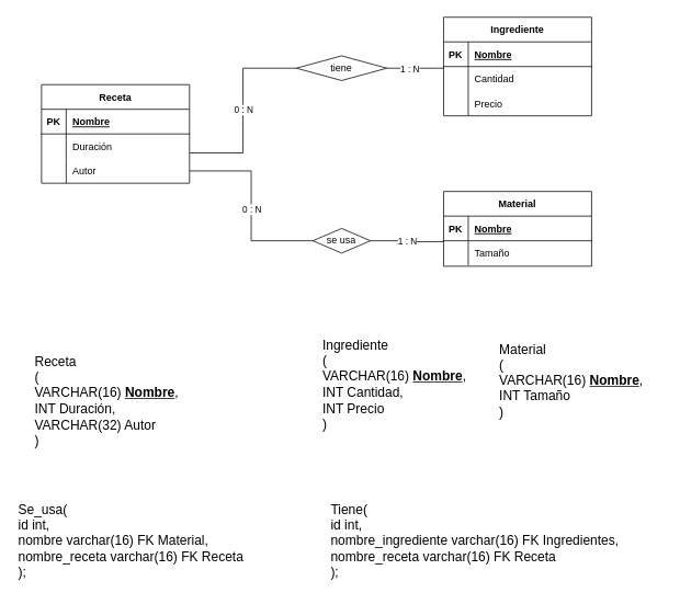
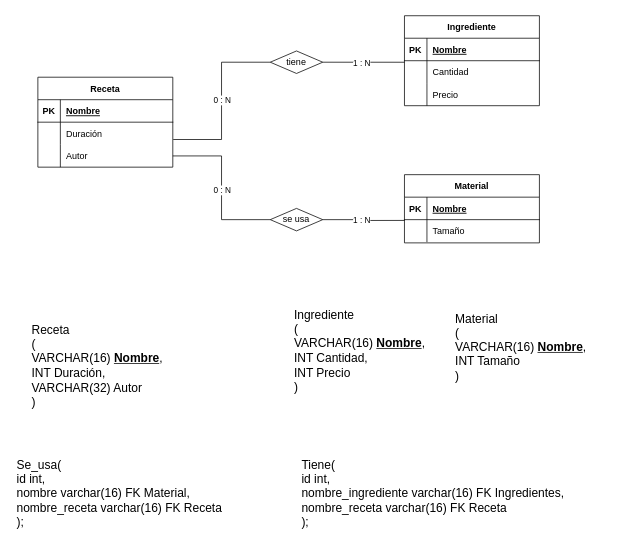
  <mxCell id="0" />
  <mxCell id="1" parent="0" />
  <mxCell id="2" value="Ingrediente" style="shape=table;startSize=30;container=1;collapsible=1;childLayout=tableLayout;fixedRows=1;rowLines=0;fontStyle=1;align=center;resizeLast=1;strokeColor=default;" parent="1" vertex="1"><mxGeometry x="539" y="20" width="180" height="120" as="geometry" /></mxCell>
  <mxCell id="3" value="" style="shape=tableRow;horizontal=0;startSize=0;swimlaneHead=0;swimlaneBody=0;fillColor=none;collapsible=0;dropTarget=0;points=[[0,0.5],[1,0.5]];portConstraint=eastwest;top=0;left=0;right=0;bottom=1;strokeColor=default;" parent="2" vertex="1"><mxGeometry y="30" width="180" height="30" as="geometry" /></mxCell>
  <mxCell id="4" value="PK" style="shape=partialRectangle;connectable=0;fillColor=none;top=0;left=0;bottom=0;right=0;fontStyle=1;overflow=hidden;strokeColor=default;" parent="3" vertex="1"><mxGeometry width="30" height="30" as="geometry"><mxRectangle width="30" height="30" as="alternateBounds" /></mxGeometry></mxCell>
  <mxCell id="5" value="Nombre" style="shape=partialRectangle;connectable=0;fillColor=none;top=0;left=0;bottom=0;right=0;align=left;spacingLeft=6;fontStyle=5;overflow=hidden;strokeColor=default;" parent="3" vertex="1"><mxGeometry x="30" width="150" height="30" as="geometry"><mxRectangle width="150" height="30" as="alternateBounds" /></mxGeometry></mxCell>
  <mxCell id="6" value="" style="shape=tableRow;horizontal=0;startSize=0;swimlaneHead=0;swimlaneBody=0;fillColor=none;collapsible=0;dropTarget=0;points=[[0,0.5],[1,0.5]];portConstraint=eastwest;top=0;left=0;right=0;bottom=0;strokeColor=default;" parent="2" vertex="1"><mxGeometry y="60" width="180" height="30" as="geometry" /></mxCell>
  <mxCell id="7" value="" style="shape=partialRectangle;connectable=0;fillColor=none;top=0;left=0;bottom=0;right=0;editable=1;overflow=hidden;strokeColor=default;" parent="6" vertex="1"><mxGeometry width="30" height="30" as="geometry"><mxRectangle width="30" height="30" as="alternateBounds" /></mxGeometry></mxCell>
  <mxCell id="8" value="Cantidad" style="shape=partialRectangle;connectable=0;fillColor=none;top=0;left=0;bottom=0;right=0;align=left;spacingLeft=6;overflow=hidden;strokeColor=default;" parent="6" vertex="1"><mxGeometry x="30" width="150" height="30" as="geometry"><mxRectangle width="150" height="30" as="alternateBounds" /></mxGeometry></mxCell>
  <mxCell id="9" value="" style="shape=tableRow;horizontal=0;startSize=0;swimlaneHead=0;swimlaneBody=0;fillColor=none;collapsible=0;dropTarget=0;points=[[0,0.5],[1,0.5]];portConstraint=eastwest;top=0;left=0;right=0;bottom=0;strokeColor=default;" parent="2" vertex="1"><mxGeometry y="90" width="180" height="30" as="geometry" /></mxCell>
  <mxCell id="10" value="" style="shape=partialRectangle;connectable=0;fillColor=none;top=0;left=0;bottom=0;right=0;editable=1;overflow=hidden;strokeColor=default;" parent="9" vertex="1"><mxGeometry width="30" height="30" as="geometry"><mxRectangle width="30" height="30" as="alternateBounds" /></mxGeometry></mxCell>
  <mxCell id="11" value="Precio" style="shape=partialRectangle;connectable=0;fillColor=none;top=0;left=0;bottom=0;right=0;align=left;spacingLeft=6;overflow=hidden;strokeColor=default;" parent="9" vertex="1"><mxGeometry x="30" width="150" height="30" as="geometry"><mxRectangle width="150" height="30" as="alternateBounds" /></mxGeometry></mxCell>
  <mxCell id="12" value="Receta" style="shape=table;startSize=30;container=1;collapsible=1;childLayout=tableLayout;fixedRows=1;rowLines=0;fontStyle=1;align=center;resizeLast=1;strokeColor=default;" parent="1" vertex="1"><mxGeometry x="50" y="102" width="180" height="120" as="geometry" /></mxCell>
  <mxCell id="13" value="" style="shape=tableRow;horizontal=0;startSize=0;swimlaneHead=0;swimlaneBody=0;fillColor=none;collapsible=0;dropTarget=0;points=[[0,0.5],[1,0.5]];portConstraint=eastwest;top=0;left=0;right=0;bottom=1;strokeColor=default;" parent="12" vertex="1"><mxGeometry y="30" width="180" height="30" as="geometry" /></mxCell>
  <mxCell id="14" value="PK" style="shape=partialRectangle;connectable=0;fillColor=none;top=0;left=0;bottom=0;right=0;fontStyle=1;overflow=hidden;strokeColor=default;" parent="13" vertex="1"><mxGeometry width="30" height="30" as="geometry"><mxRectangle width="30" height="30" as="alternateBounds" /></mxGeometry></mxCell>
  <mxCell id="15" value="Nombre" style="shape=partialRectangle;connectable=0;fillColor=none;top=0;left=0;bottom=0;right=0;align=left;spacingLeft=6;fontStyle=5;overflow=hidden;strokeColor=default;" parent="13" vertex="1"><mxGeometry x="30" width="150" height="30" as="geometry"><mxRectangle width="150" height="30" as="alternateBounds" /></mxGeometry></mxCell>
  <mxCell id="16" value="" style="shape=tableRow;horizontal=0;startSize=0;swimlaneHead=0;swimlaneBody=0;fillColor=none;collapsible=0;dropTarget=0;points=[[0,0.5],[1,0.5]];portConstraint=eastwest;top=0;left=0;right=0;bottom=0;strokeColor=default;" parent="12" vertex="1"><mxGeometry y="60" width="180" height="30" as="geometry" /></mxCell>
  <mxCell id="17" value="" style="shape=partialRectangle;connectable=0;fillColor=none;top=0;left=0;bottom=0;right=0;editable=1;overflow=hidden;strokeColor=default;" parent="16" vertex="1"><mxGeometry width="30" height="30" as="geometry"><mxRectangle width="30" height="30" as="alternateBounds" /></mxGeometry></mxCell>
  <mxCell id="18" value="Duración" style="shape=partialRectangle;connectable=0;fillColor=none;top=0;left=0;bottom=0;right=0;align=left;spacingLeft=6;overflow=hidden;strokeColor=default;" parent="16" vertex="1"><mxGeometry x="30" width="150" height="30" as="geometry"><mxRectangle width="150" height="30" as="alternateBounds" /></mxGeometry></mxCell>
  <mxCell id="19" value="" style="shape=tableRow;horizontal=0;startSize=0;swimlaneHead=0;swimlaneBody=0;fillColor=none;collapsible=0;dropTarget=0;points=[[0,0.5],[1,0.5]];portConstraint=eastwest;top=0;left=0;right=0;bottom=0;strokeColor=default;" parent="12" vertex="1"><mxGeometry y="90" width="180" height="30" as="geometry" /></mxCell>
  <mxCell id="20" value="" style="shape=partialRectangle;connectable=0;fillColor=none;top=0;left=0;bottom=0;right=0;editable=1;overflow=hidden;strokeColor=default;" parent="19" vertex="1"><mxGeometry width="30" height="30" as="geometry"><mxRectangle width="30" height="30" as="alternateBounds" /></mxGeometry></mxCell>
  <mxCell id="21" value="Autor" style="shape=partialRectangle;connectable=0;fillColor=none;top=0;left=0;bottom=0;right=0;align=left;spacingLeft=6;overflow=hidden;strokeColor=default;" parent="19" vertex="1"><mxGeometry x="30" width="150" height="30" as="geometry"><mxRectangle width="150" height="30" as="alternateBounds" /></mxGeometry></mxCell>
  <mxCell id="22" value="Material" style="shape=table;startSize=30;container=1;collapsible=1;childLayout=tableLayout;fixedRows=1;rowLines=0;fontStyle=1;align=center;resizeLast=1;strokeColor=default;" parent="1" vertex="1"><mxGeometry x="539" y="232" width="180" height="91" as="geometry" /></mxCell>
  <mxCell id="23" value="" style="shape=tableRow;horizontal=0;startSize=0;swimlaneHead=0;swimlaneBody=0;fillColor=none;collapsible=0;dropTarget=0;points=[[0,0.5],[1,0.5]];portConstraint=eastwest;top=0;left=0;right=0;bottom=1;strokeColor=default;" parent="22" vertex="1"><mxGeometry y="30" width="180" height="30" as="geometry" /></mxCell>
  <mxCell id="24" value="PK" style="shape=partialRectangle;connectable=0;fillColor=none;top=0;left=0;bottom=0;right=0;fontStyle=1;overflow=hidden;strokeColor=default;" parent="23" vertex="1"><mxGeometry width="30" height="30" as="geometry"><mxRectangle width="30" height="30" as="alternateBounds" /></mxGeometry></mxCell>
  <mxCell id="25" value="Nombre" style="shape=partialRectangle;connectable=0;fillColor=none;top=0;left=0;bottom=0;right=0;align=left;spacingLeft=6;fontStyle=5;overflow=hidden;strokeColor=default;" parent="23" vertex="1"><mxGeometry x="30" width="150" height="30" as="geometry"><mxRectangle width="150" height="30" as="alternateBounds" /></mxGeometry></mxCell>
  <mxCell id="26" value="" style="shape=tableRow;horizontal=0;startSize=0;swimlaneHead=0;swimlaneBody=0;fillColor=none;collapsible=0;dropTarget=0;points=[[0,0.5],[1,0.5]];portConstraint=eastwest;top=0;left=0;right=0;bottom=0;strokeColor=default;" parent="22" vertex="1"><mxGeometry y="60" width="180" height="30" as="geometry" /></mxCell>
  <mxCell id="27" value="" style="shape=partialRectangle;connectable=0;fillColor=none;top=0;left=0;bottom=0;right=0;editable=1;overflow=hidden;strokeColor=default;" parent="26" vertex="1"><mxGeometry width="30" height="30" as="geometry"><mxRectangle width="30" height="30" as="alternateBounds" /></mxGeometry></mxCell>
  <mxCell id="28" value="Tamaño" style="shape=partialRectangle;connectable=0;fillColor=none;top=0;left=0;bottom=0;right=0;align=left;spacingLeft=6;overflow=hidden;strokeColor=default;" parent="26" vertex="1"><mxGeometry x="30" width="150" height="30" as="geometry"><mxRectangle width="150" height="30" as="alternateBounds" /></mxGeometry></mxCell>
  <mxCell id="29" style="edgeStyle=orthogonalEdgeStyle;rounded=0;orthogonalLoop=1;jettySize=auto;html=1;exitX=0;exitY=0.5;exitDx=0;exitDy=0;entryX=1.003;entryY=0.77;entryDx=0;entryDy=0;entryPerimeter=0;endArrow=none;endFill=0;" parent="1" source="33" target="16" edge="1"><mxGeometry relative="1" as="geometry" /></mxCell>
  <mxCell id="30" value="0 : N" style="edgeLabel;html=1;align=center;verticalAlign=middle;resizable=0;points=[];" parent="29" vertex="1" connectable="0"><mxGeometry x="0.076" relative="1" as="geometry"><mxPoint y="-10" as="offset" /></mxGeometry></mxCell>
  <mxCell id="31" style="edgeStyle=orthogonalEdgeStyle;rounded=0;orthogonalLoop=1;jettySize=auto;html=1;exitX=1;exitY=0.5;exitDx=0;exitDy=0;entryX=0.001;entryY=0.068;entryDx=0;entryDy=0;endArrow=none;endFill=0;entryPerimeter=0;" parent="1" source="33" target="6" edge="1"><mxGeometry relative="1" as="geometry" /></mxCell>
  <mxCell id="32" value="1 : N" style="edgeLabel;html=1;align=center;verticalAlign=middle;resizable=0;points=[];" parent="31" vertex="1" connectable="0"><mxGeometry x="0.23" y="-4" relative="1" as="geometry"><mxPoint x="-15" y="-4" as="offset" /></mxGeometry></mxCell>
- <mxCell id="33" value="tiene" style="shape=rhombus;perimeter=rhombusPerimeter;whiteSpace=wrap;html=1;align=center;strokeColor=default;" parent="1" vertex="1"><mxGeometry x="360" y="67" width="110" height="30" as="geometry" /></mxCell>
+ <mxCell id="33" value="tiene" style="shape=rhombus;perimeter=rhombusPerimeter;whiteSpace=wrap;html=1;align=center;strokeColor=default;" parent="1" vertex="1"><mxGeometry x="360" y="67" width="70" height="30" as="geometry" /></mxCell>
  <mxCell id="34" style="edgeStyle=orthogonalEdgeStyle;rounded=0;orthogonalLoop=1;jettySize=auto;html=1;exitX=1;exitY=0.5;exitDx=0;exitDy=0;entryX=0.001;entryY=0.035;entryDx=0;entryDy=0;endArrow=none;endFill=0;entryPerimeter=0;" parent="1" source="36" target="26" edge="1"><mxGeometry relative="1" as="geometry" /></mxCell>
  <mxCell id="35" value="1 : N" style="edgeLabel;html=1;align=center;verticalAlign=middle;resizable=0;points=[];" parent="34" vertex="1" connectable="0"><mxGeometry x="-0.286" y="-1" relative="1" as="geometry"><mxPoint x="12" y="-1" as="offset" /></mxGeometry></mxCell>
- <mxCell id="36" value="se usa" style="shape=rhombus;perimeter=rhombusPerimeter;whiteSpace=wrap;html=1;align=center;strokeColor=default;" parent="1" vertex="1"><mxGeometry x="380" y="277" width="70" height="30" as="geometry" /></mxCell>
+ <mxCell id="36" value="se usa" style="shape=rhombus;perimeter=rhombusPerimeter;whiteSpace=wrap;html=1;align=center;strokeColor=default;" parent="1" vertex="1"><mxGeometry x="360" y="277" width="70" height="30" as="geometry" /></mxCell>
  <mxCell id="37" style="edgeStyle=orthogonalEdgeStyle;rounded=0;orthogonalLoop=1;jettySize=auto;html=1;entryX=0;entryY=0.5;entryDx=0;entryDy=0;endArrow=none;endFill=0;" parent="1" source="19" target="36" edge="1"><mxGeometry relative="1" as="geometry" /></mxCell>
  <mxCell id="38" value="0 : N" style="edgeLabel;html=1;align=center;verticalAlign=middle;resizable=0;points=[];" parent="37" vertex="1" connectable="0"><mxGeometry x="0.115" relative="1" as="geometry"><mxPoint y="-10" as="offset" /></mxGeometry></mxCell>
  <mxCell id="39" value="&lt;div&gt;Receta&lt;/div&gt;&lt;div&gt;(&lt;/div&gt;&lt;div&gt;VARCHAR(16) &lt;u&gt;&lt;b&gt;Nombre&lt;/b&gt;&lt;/u&gt;,&lt;/div&gt;&lt;div&gt;INT Duración,&lt;/div&gt;&lt;div&gt;VARCHAR(32) Autor&lt;br&gt;&lt;/div&gt;&lt;div&gt;)&lt;br&gt;&lt;/div&gt;" style="text;html=1;align=left;verticalAlign=middle;resizable=0;points=[];autosize=1;strokeColor=none;fillColor=none;fontSize=16;" parent="1" vertex="1"><mxGeometry x="40" y="422" width="200" height="130" as="geometry" /></mxCell>
  <mxCell id="40" value="&lt;div&gt;Ingrediente&lt;/div&gt;&lt;div&gt;(&lt;/div&gt;&lt;div&gt;VARCHAR(16) &lt;u&gt;&lt;b&gt;Nombre&lt;/b&gt;&lt;/u&gt;,&lt;/div&gt;&lt;div&gt;INT Cantidad,&lt;/div&gt;&lt;div&gt;INT Precio&lt;/div&gt;&lt;div&gt;)&lt;br&gt;&lt;/div&gt;" style="text;html=1;align=left;verticalAlign=middle;resizable=0;points=[];autosize=1;strokeColor=none;fillColor=none;fontSize=16;" parent="1" vertex="1"><mxGeometry x="390" y="402" width="200" height="130" as="geometry" /></mxCell>
  <mxCell id="41" value="&lt;div&gt;Material&lt;/div&gt;&lt;div&gt;(&lt;/div&gt;&lt;div&gt;VARCHAR(16) &lt;u&gt;&lt;b&gt;Nombre&lt;/b&gt;&lt;/u&gt;,&lt;/div&gt;&lt;div&gt;INT Tamaño&lt;/div&gt;&lt;div&gt;)&lt;br&gt;&lt;/div&gt;" style="text;html=1;align=left;verticalAlign=middle;resizable=0;points=[];autosize=1;strokeColor=none;fillColor=none;fontSize=16;" parent="1" vertex="1"><mxGeometry x="605" y="407" width="200" height="110" as="geometry" /></mxCell>
  <mxCell id="42" value="&lt;div&gt;Se_usa(&lt;/div&gt;&lt;div&gt;id int,&lt;/div&gt;&lt;div&gt;nombre varchar(16) FK Material,&lt;/div&gt;&lt;div&gt;nombre_receta varchar(16) FK Receta&lt;/div&gt;&lt;div&gt;);&lt;/div&gt;" style="text;html=1;align=left;verticalAlign=middle;resizable=0;points=[];autosize=1;strokeColor=none;fillColor=none;fontSize=16;" vertex="1" parent="1"><mxGeometry x="20" y="602" width="300" height="110" as="geometry" /></mxCell>
  <mxCell id="43" value="Tiene(&lt;br&gt;id int,&lt;br&gt;nombre_ingrediente varchar(16) FK Ingredientes,&lt;br&gt;nombre_receta varchar(16) FK Receta&lt;br&gt;);" style="text;html=1;align=left;verticalAlign=middle;resizable=0;points=[];autosize=1;strokeColor=none;fillColor=none;fontSize=16;" vertex="1" parent="1"><mxGeometry x="400" y="602" width="370" height="110" as="geometry" /></mxCell>
